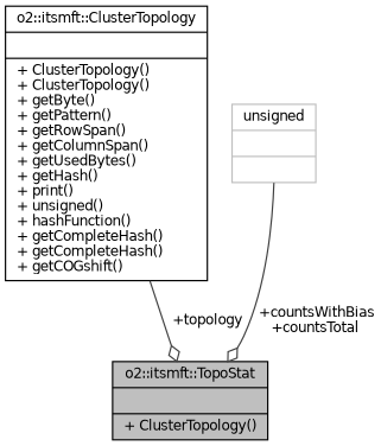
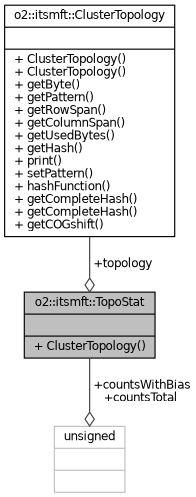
  digraph {
    node [color=black fontname=Helvetica fontsize=10 shape=record]
    edge [arrowhead=odiamond color=grey25 fontname=Helvetica fontsize=10 labelfontname=Helvetica labelfontsize=10 style=solid]
    n1 [fillcolor=grey75 fontcolor=black height=0.2 label="{o2::itsmft::TopoStat\n||+ ClusterTopology()\l}" style=filled width=0.4]
-   n2 [height=0.2 label="{o2::itsmft::ClusterTopology\n||+ ClusterTopology()\l+ ClusterTopology()\l+ getByte()\l+ getPattern()\l+ getRowSpan()\l+ getColumnSpan()\l+ getUsedBytes()\l+ getHash()\l+ print()\l+ unsigned()\l+ hashFunction()\l+ getCompleteHash()\l+ getCompleteHash()\l+ getCOGshift()\l}" width=0.4]
+   n2 [height=0.2 label="{o2::itsmft::ClusterTopology\n||+ ClusterTopology()\l+ ClusterTopology()\l+ getByte()\l+ getPattern()\l+ getRowSpan()\l+ getColumnSpan()\l+ getUsedBytes()\l+ getHash()\l+ print()\l+ setPattern()\l+ hashFunction()\l+ getCompleteHash()\l+ getCompleteHash()\l+ getCOGshift()\l}" width=0.4]
    n3 [color=grey75 height=0.2 label="{unsigned\n||}" width=0.4]
    n2 -> n1 [label=" +topology"]
-   n3 -> n1 [label=" +countsWithBias\n+countsTotal"]
+   n1 -> n3 [label=" +countsWithBias\n+countsTotal"]
  }
